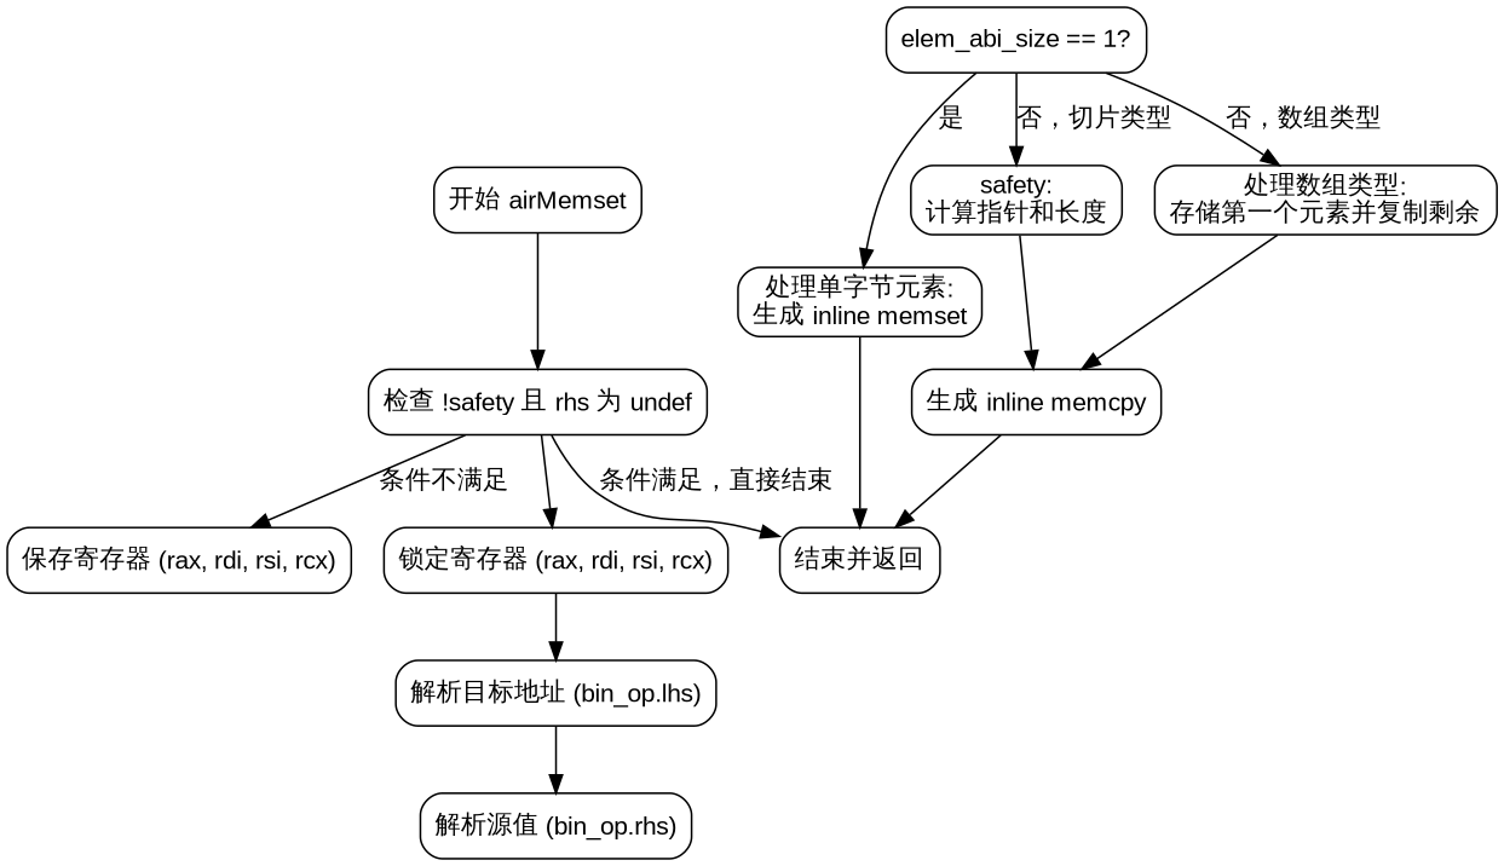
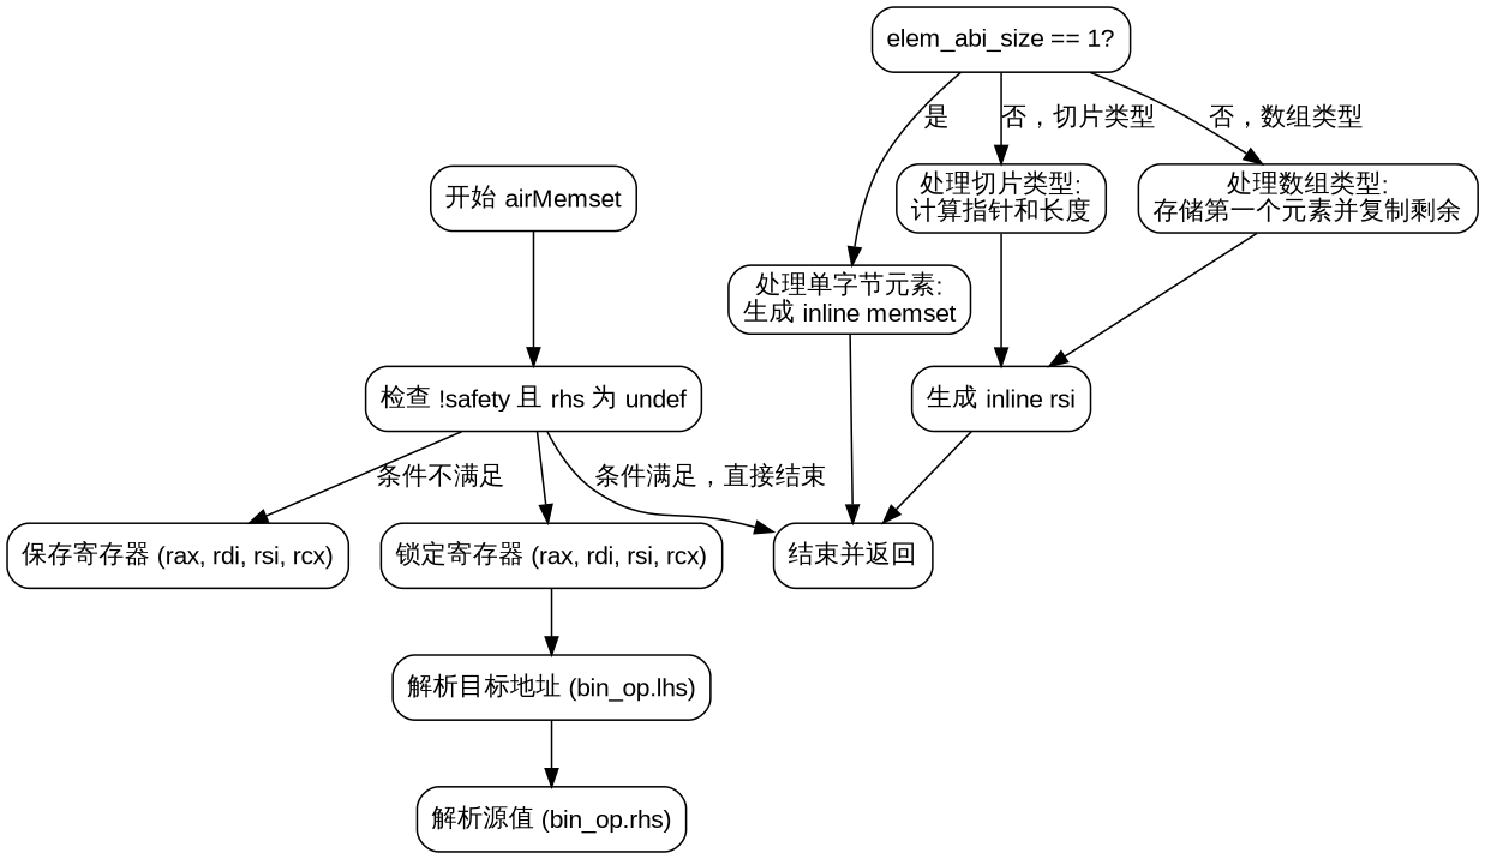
  digraph {
    rankdir=TB
    node [fontname=Arial shape=rectangle style=rounded]
    edge [fontname=Arial]
    n1 [label="开始 airMemset"]
    n2 [label="检查 !safety 且 rhs 为 undef"]
    n3 [label="保存寄存器 (rax, rdi, rsi, rcx)"]
    n4 [label="结束并返回"]
    n5 [label="锁定寄存器 (rax, rdi, rsi, rcx)"]
    n6 [label="解析目标地址 (bin_op.lhs)"]
    n7 [label="解析源值 (bin_op.rhs)"]
    n8 [label="elem_abi_size == 1?"]
    n9 [label="处理单字节元素:\n生成 inline memset"]
-   n10 [label="safety:\n计算指针和长度"]
+   n10 [label="处理切片类型:\n计算指针和长度"]
    n11 [label="处理数组类型:\n存储第一个元素并复制剩余"]
-   n12 [label="生成 inline memcpy"]
+   n12 [label="生成 inline rsi"]
    n1 -> n2
    n2 -> n3 [label="条件不满足"]
    n2 -> n4 [label="条件满足，直接结束"]
    n2 -> n5
    n5 -> n6
    n6 -> n7
    n8 -> n9 [label="是"]
    n8 -> n10 [label="否，切片类型"]
    n8 -> n11 [label="否，数组类型"]
    n9 -> n4
    n10 -> n12
    n11 -> n12
    n12 -> n4
  }
